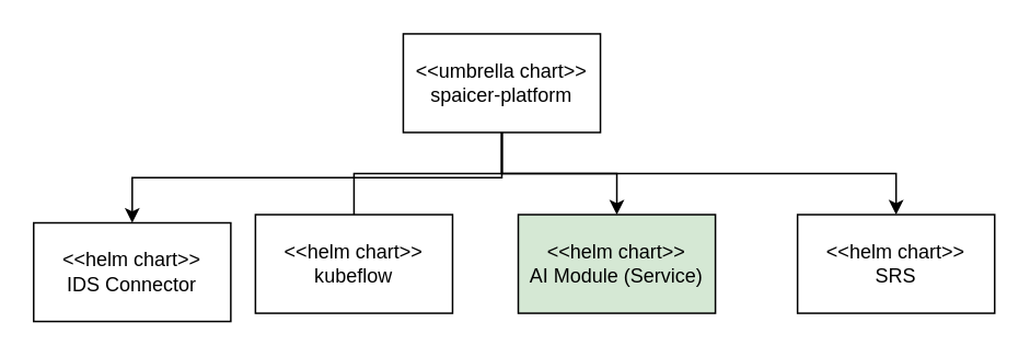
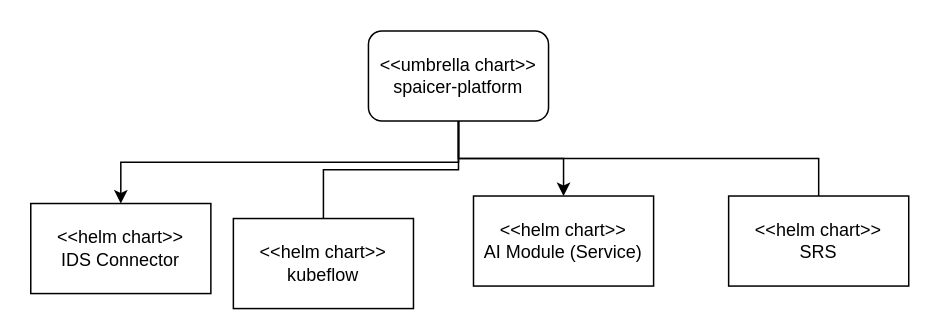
  <mxCell id="0" />
  <mxCell id="1" parent="0" />
  <mxCell id="2" style="edgeStyle=orthogonalEdgeStyle;rounded=0;orthogonalLoop=1;jettySize=auto;html=1;exitX=0.5;exitY=1;exitDx=0;exitDy=0;" edge="1" parent="1" source="6" target="8"><mxGeometry relative="1" as="geometry" /></mxCell>
  <mxCell id="3" style="edgeStyle=orthogonalEdgeStyle;rounded=0;orthogonalLoop=1;jettySize=auto;html=1;endArrow=none;" edge="1" parent="1" source="6" target="7"><mxGeometry relative="1" as="geometry" /></mxCell>
  <mxCell id="4" style="edgeStyle=orthogonalEdgeStyle;rounded=0;orthogonalLoop=1;jettySize=auto;html=1;" edge="1" parent="1" source="6" target="9"><mxGeometry relative="1" as="geometry" /></mxCell>
- <mxCell id="5" style="edgeStyle=orthogonalEdgeStyle;rounded=0;orthogonalLoop=1;jettySize=auto;html=1;exitX=0.5;exitY=1;exitDx=0;exitDy=0;" edge="1" parent="1" source="6" target="10"><mxGeometry relative="1" as="geometry" /></mxCell>
- <mxCell id="6" value="&amp;lt;&amp;lt;umbrella chart&amp;gt;&amp;gt;&lt;br&gt;spaicer-platform" style="rounded=0;whiteSpace=wrap;html=1;" vertex="1" parent="1"><mxGeometry x="245" y="20" width="120" height="60" as="geometry" /></mxCell>
- <mxCell id="7" value="&amp;lt;&amp;lt;helm chart&amp;gt;&amp;gt;&lt;br&gt;kubeflow" style="rounded=0;whiteSpace=wrap;html=1;" vertex="1" parent="1"><mxGeometry x="155" y="130" width="120" height="60" as="geometry" /></mxCell>
+ <mxCell id="5" style="edgeStyle=orthogonalEdgeStyle;rounded=0;orthogonalLoop=1;jettySize=auto;html=1;exitX=0.5;exitY=1;exitDx=0;exitDy=0;endArrow=none;" edge="1" parent="1" source="6" target="10"><mxGeometry relative="1" as="geometry" /></mxCell>
+ <mxCell id="6" value="&amp;lt;&amp;lt;umbrella chart&amp;gt;&amp;gt;&lt;br&gt;spaicer-platform" style="whiteSpace=wrap;html=1;rounded=1;" vertex="1" parent="1"><mxGeometry x="245" y="20" width="120" height="60" as="geometry" /></mxCell>
+ <mxCell id="7" value="&amp;lt;&amp;lt;helm chart&amp;gt;&amp;gt;&lt;br&gt;kubeflow" style="rounded=0;whiteSpace=wrap;html=1;" vertex="1" parent="1"><mxGeometry x="155" y="145" width="120" height="60" as="geometry" /></mxCell>
  <mxCell id="8" value="&amp;lt;&amp;lt;helm chart&amp;gt;&amp;gt;&lt;br&gt;IDS Connector" style="rounded=0;whiteSpace=wrap;html=1;" vertex="1" parent="1"><mxGeometry x="20" y="135" width="120" height="60" as="geometry" /></mxCell>
- <mxCell id="9" value="&amp;lt;&amp;lt;helm chart&amp;gt;&amp;gt;&lt;br&gt;AI Module (Service)" style="rounded=0;whiteSpace=wrap;html=1;fillColor=#d5e8d4;" vertex="1" parent="1"><mxGeometry x="315" y="130" width="120" height="60" as="geometry" /></mxCell>
+ <mxCell id="9" value="&amp;lt;&amp;lt;helm chart&amp;gt;&amp;gt;&lt;br&gt;AI Module (Service)" style="rounded=0;whiteSpace=wrap;html=1;" vertex="1" parent="1"><mxGeometry x="315" y="130" width="120" height="60" as="geometry" /></mxCell>
  <mxCell id="10" value="&amp;lt;&amp;lt;helm chart&amp;gt;&amp;gt;&lt;br&gt;SRS" style="rounded=0;whiteSpace=wrap;html=1;" vertex="1" parent="1"><mxGeometry x="485" y="130" width="120" height="60" as="geometry" /></mxCell>
